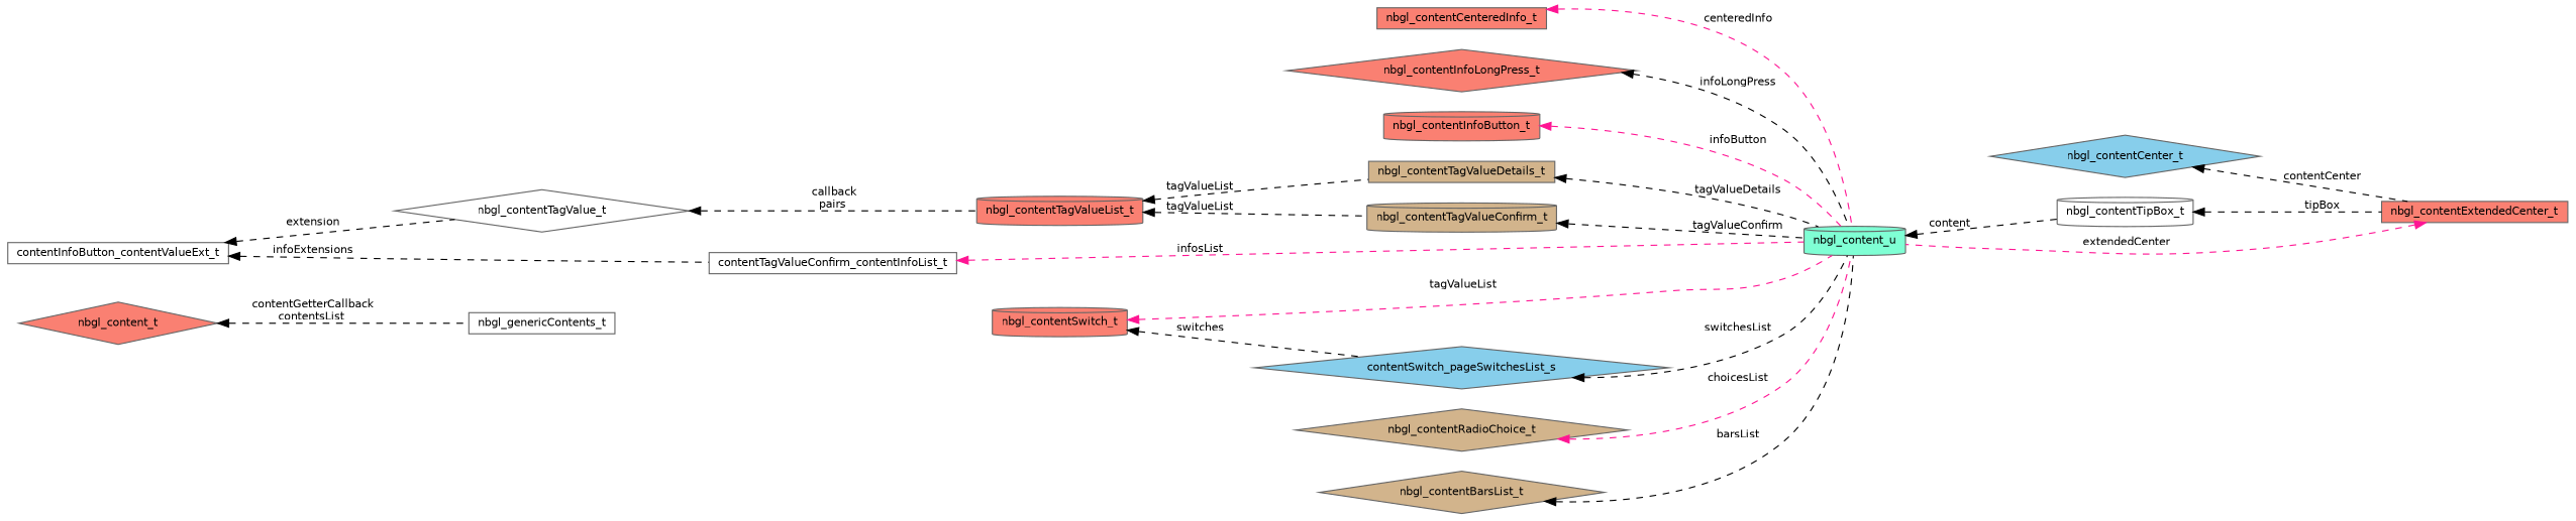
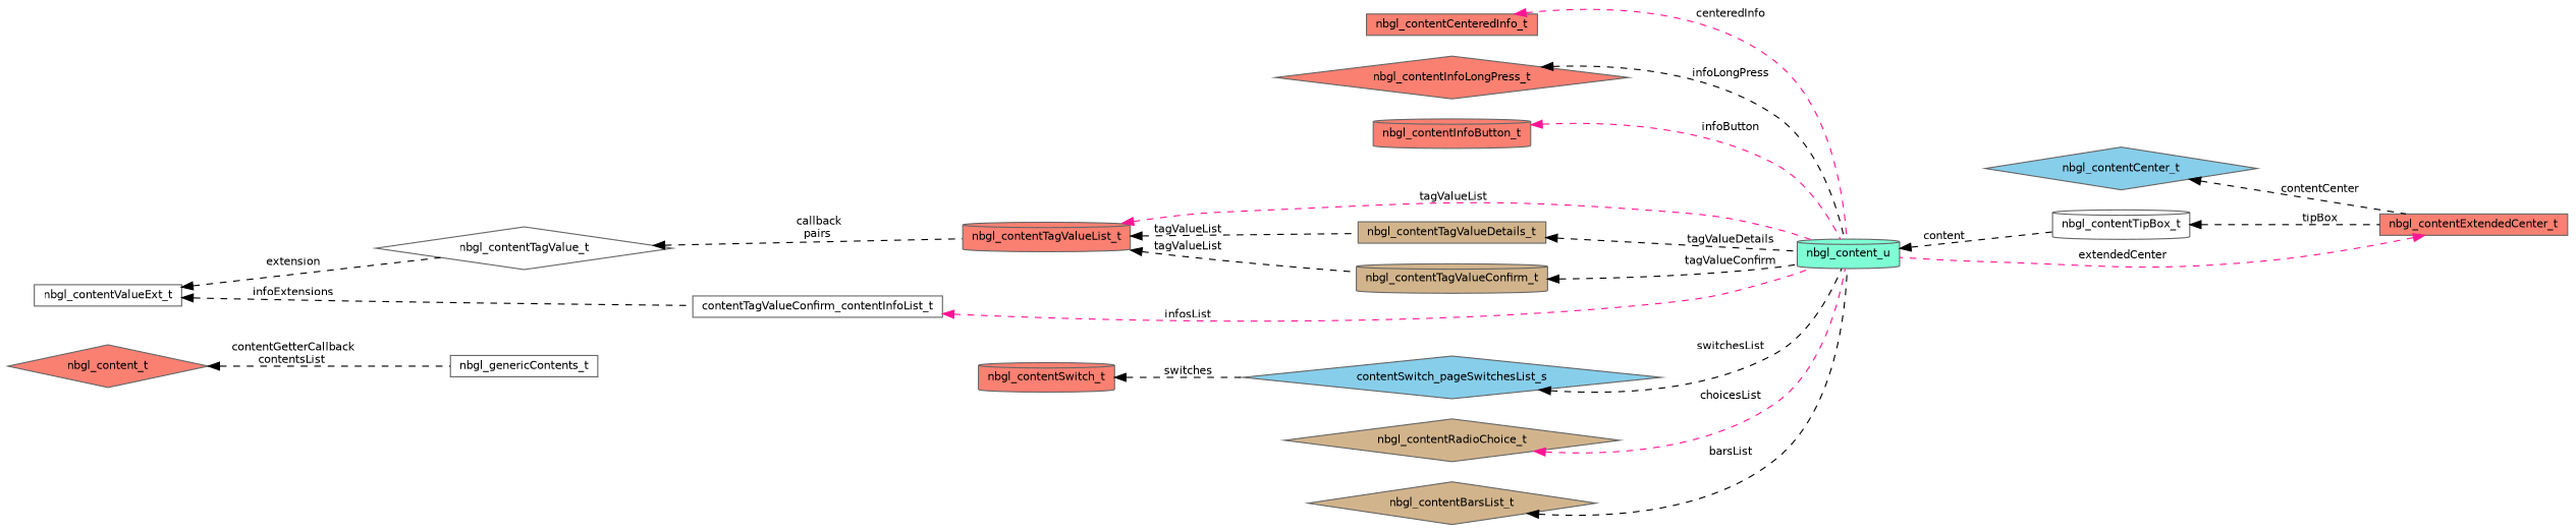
  digraph {
    rankdir=LR
    node [color=gray40 fillcolor=salmon fontname=Helvetica fontsize=10 shape=diamond style=filled]
    edge [color=black dir=back fontname=Helvetica fontsize=10 labelfontname=Helvetica labelfontsize=10 style=dashed]
    n1 [fillcolor=white fontcolor=black height=0.2 label=nbgl_genericContents_t shape=box width=0.4]
    n2 [height=0.2 label=nbgl_content_t width=0.4]
    n3 [fillcolor=aquamarine height=0.2 label=nbgl_content_u shape=cylinder width=0.4]
    n4 [fillcolor=white height=0.2 label=nbgl_contentTipBox_t shape=cylinder width=0.4]
    n5 [height=0.2 label=nbgl_contentCenteredInfo_t shape=box width=0.4]
    n6 [height=0.2 label=nbgl_contentExtendedCenter_t shape=box width=0.4]
    n7 [fillcolor=skyblue height=0.2 label=nbgl_contentCenter_t width=0.4]
    n8 [height=0.2 label=nbgl_contentInfoLongPress_t width=0.4]
    n9 [height=0.2 label=nbgl_contentInfoButton_t shape=cylinder width=0.4]
    n10 [height=0.2 label=nbgl_contentTagValueList_t shape=cylinder width=0.4]
    n11 [fillcolor=tan height=0.2 label=nbgl_contentTagValueDetails_t shape=box width=0.4]
    n12 [fillcolor=tan height=0.2 label=nbgl_contentTagValueConfirm_t shape=cylinder width=0.4]
    n13 [fillcolor=white height=0.2 label=nbgl_contentTagValue_t width=0.4]
-   n14 [fillcolor=white height=0.2 label=contentInfoButton_contentValueExt_t shape=box width=0.4]
+   n14 [fillcolor=white height=0.2 label=nbgl_contentValueExt_t shape=box width=0.4]
    n15 [fillcolor=white height=0.2 label=contentTagValueConfirm_contentInfoList_t shape=box width=0.4]
    n16 [fillcolor=skyblue height=0.2 label=contentSwitch_pageSwitchesList_s width=0.4]
    n17 [height=0.2 label=nbgl_contentSwitch_t shape=cylinder width=0.4]
    n18 [fillcolor=tan height=0.2 label=nbgl_contentRadioChoice_t width=0.4]
    n19 [fillcolor=tan height=0.2 label=nbgl_contentBarsList_t width=0.4]
    n2 -> n1 [label=" contentGetterCallback\ncontentsList"]
    n3 -> n4 [label=" content"]
    n4 -> n6 [label=" tipBox"]
    n5 -> n3 [color=deeppink label=" centeredInfo"]
    n6 -> n3 [color=deeppink label=" extendedCenter"]
    n7 -> n6 [label=" contentCenter"]
    n8 -> n3 [label=" infoLongPress"]
    n9 -> n3 [color=deeppink label=" infoButton"]
-   n17 -> n3 [color=deeppink label=" tagValueList"]
+   n10 -> n3 [color=deeppink label=" tagValueList"]
    n10 -> n11 [label=" tagValueList"]
    n10 -> n12 [label=" tagValueList"]
    n11 -> n3 [label=" tagValueDetails"]
    n12 -> n3 [label=" tagValueConfirm"]
    n13 -> n10 [label=" callback\npairs"]
    n14 -> n13 [label=" extension"]
    n14 -> n15 [label=" infoExtensions"]
    n15 -> n3 [color=deeppink label=" infosList"]
    n16 -> n3 [label=" switchesList"]
    n17 -> n16 [label=" switches"]
    n18 -> n3 [color=deeppink label=" choicesList"]
    n19 -> n3 [label=" barsList"]
  }
